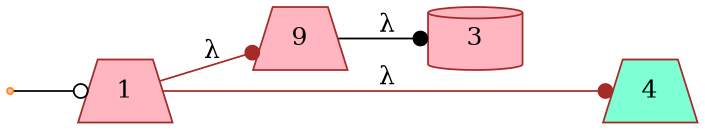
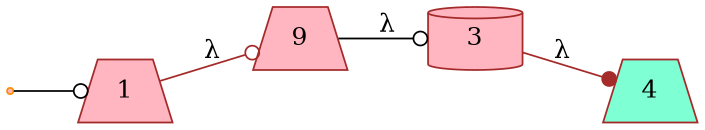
  digraph {
    rankdir=LR
    node [color=brown fillcolor=lightpink shape=trapezium style=filled]
    edge [arrowhead=odot color=black]
    n1 [label=9]
    1
    __start_point__ [color=darkorange shape=point]
    3 [shape=cylinder]
    4 [fillcolor=aquamarine]
-   n1 -> 3 [arrowhead=dot label="λ"]
-   1 -> n1 [arrowhead=dot color=brown label="λ"]
+   n1 -> 3 [label="λ"]
+   1 -> n1 [color=brown label="λ"]
    __start_point__ -> 1
-   1 -> 4 [arrowhead=dot color=brown label="λ"]
+   3 -> 4 [arrowhead=dot color=brown label="λ"]
  }
